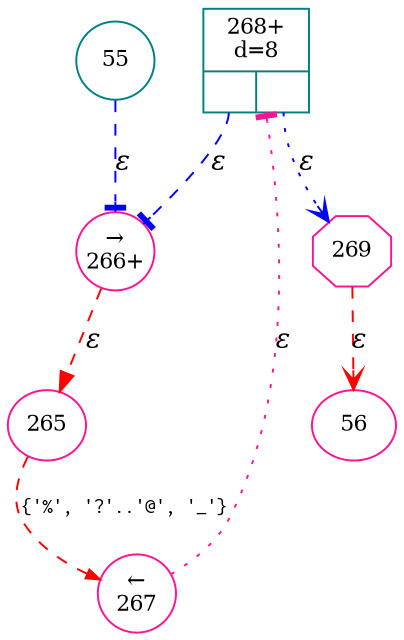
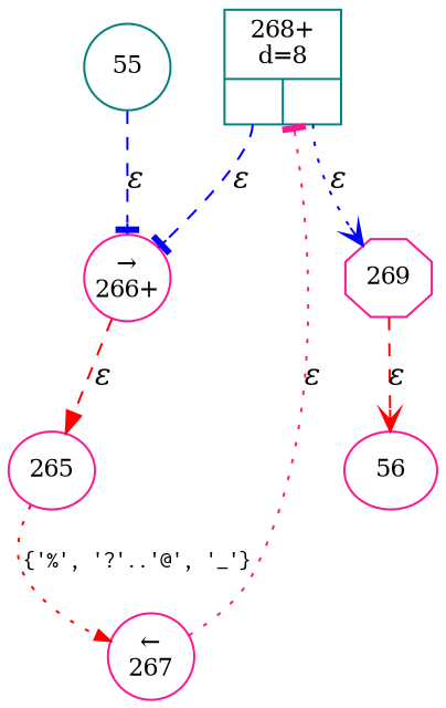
  digraph {
    rankdir=TB
    node [color=deeppink fixedsize=true fontsize=11 shape=circle peripheries=1]
    edge [arrowhead=tee color=blue fontname="Times-Italic" style=dashed]
    n1 [label=56 shape=ellipse width=.6 peripheries=""]
    n2 [color=teal label=55 width=.55]
    n3 [label="&rarr;\n266+" width=.55]
    n4 [label=265 shape=ellipse width=.55]
    n5 [label="&larr;\n267" width=.55]
    n6 [color=teal fixedsize=false label="{268+\nd=8|{<p0>|<p1>}}" shape=record]
    n7 [label=269 shape=octagon width=.55]
    n2 -> n3 [label="&epsilon;"]
    n3 -> n4 [arrowhead=normal color=red label="&epsilon;"]
-   n4 -> n5 [arrowhead=normal arrowsize=.7 color=red fontname=Courier fontsize=11 label="{'%', '?'..'@', '_'}"]
+   n4 -> n5 [arrowhead=normal arrowsize=.7 color=red fontname=Courier fontsize=11 label="{'%', '?'..'@', '_'}" style=dotted]
    n5 -> n6 [color=deeppink label="&epsilon;" style=dotted]
    n6 -> n3 [label="&epsilon;" tailport=p0]
    n6 -> n7 [arrowhead=vee label="&epsilon;" style=dotted tailport=p1]
    n7 -> n1 [arrowhead=vee color=red label="&epsilon;"]
  }
